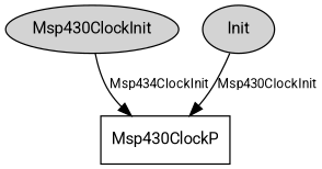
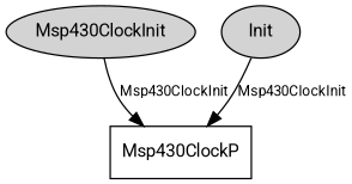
  digraph {
    fontname=Roboto
    node [fontname=Roboto fontsize=12 shape=ellipse style=filled]
    edge [fontname=Roboto fontsize=10]
    n1 [label=Msp430ClockInit]
    Msp430ClockP [shape=box style=""]
    n3 [label=Init]
-   n1 -> Msp430ClockP [label=Msp434ClockInit]
+   n1 -> Msp430ClockP [label=Msp430ClockInit]
    n3 -> Msp430ClockP [label=Msp430ClockInit]
  }
